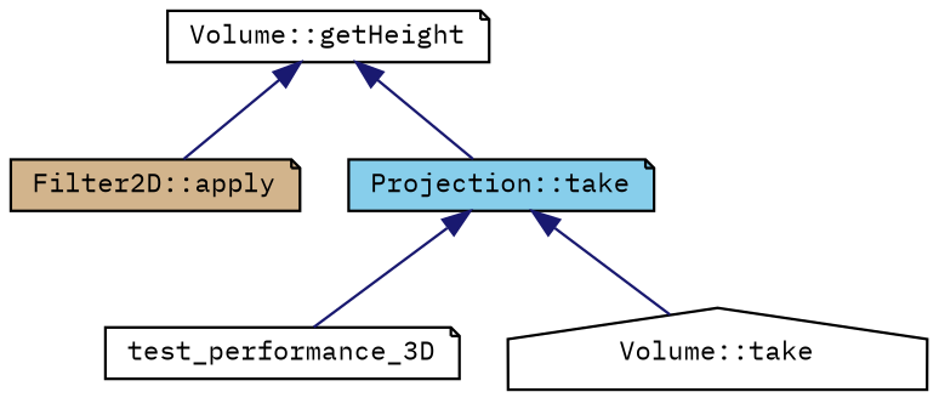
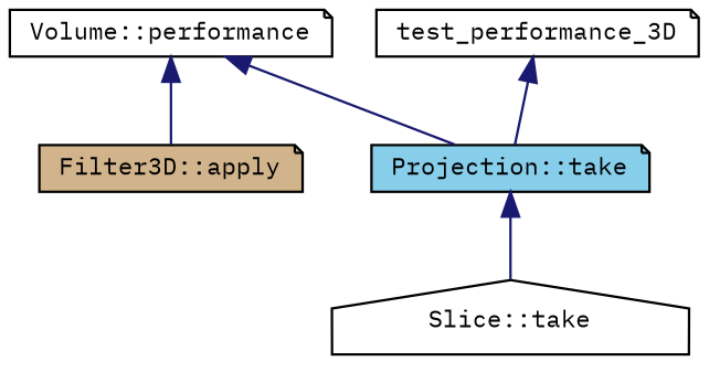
  digraph {
    fontname="IBM Plex Mono"
    rankdir=TB
    node [color=black fillcolor=white fontname="IBM Plex Mono" fontsize=10 shape=note style=filled]
    edge [color=midnightblue dir=back fontname="IBM Plex Mono" fontsize=10 labelfontname=Helvetica labelfontsize=10 style=solid]
-   n1 [fontcolor=black height=0.2 label="Volume::getHeight" width=0.4]
-   n2 [fillcolor=tan height=0.2 label="Filter2D::apply" width=0.4]
+   n1 [fontcolor=black height=0.2 label="Volume::performance" width=0.4]
+   n2 [fillcolor=tan height=0.2 label="Filter3D::apply" width=0.4]
    n3 [fillcolor=skyblue height=0.2 label="Projection::take" width=0.4]
    n4 [height=0.2 label=test_performance_3D width=0.4]
-   n5 [height=0.2 label="Volume::take" shape=house width=0.4]
+   n5 [height=0.2 label="Slice::take" shape=house width=0.4]
    n1 -> n2
    n1 -> n3
-   n3 -> n4
+   n4 -> n3
    n3 -> n5
  }
